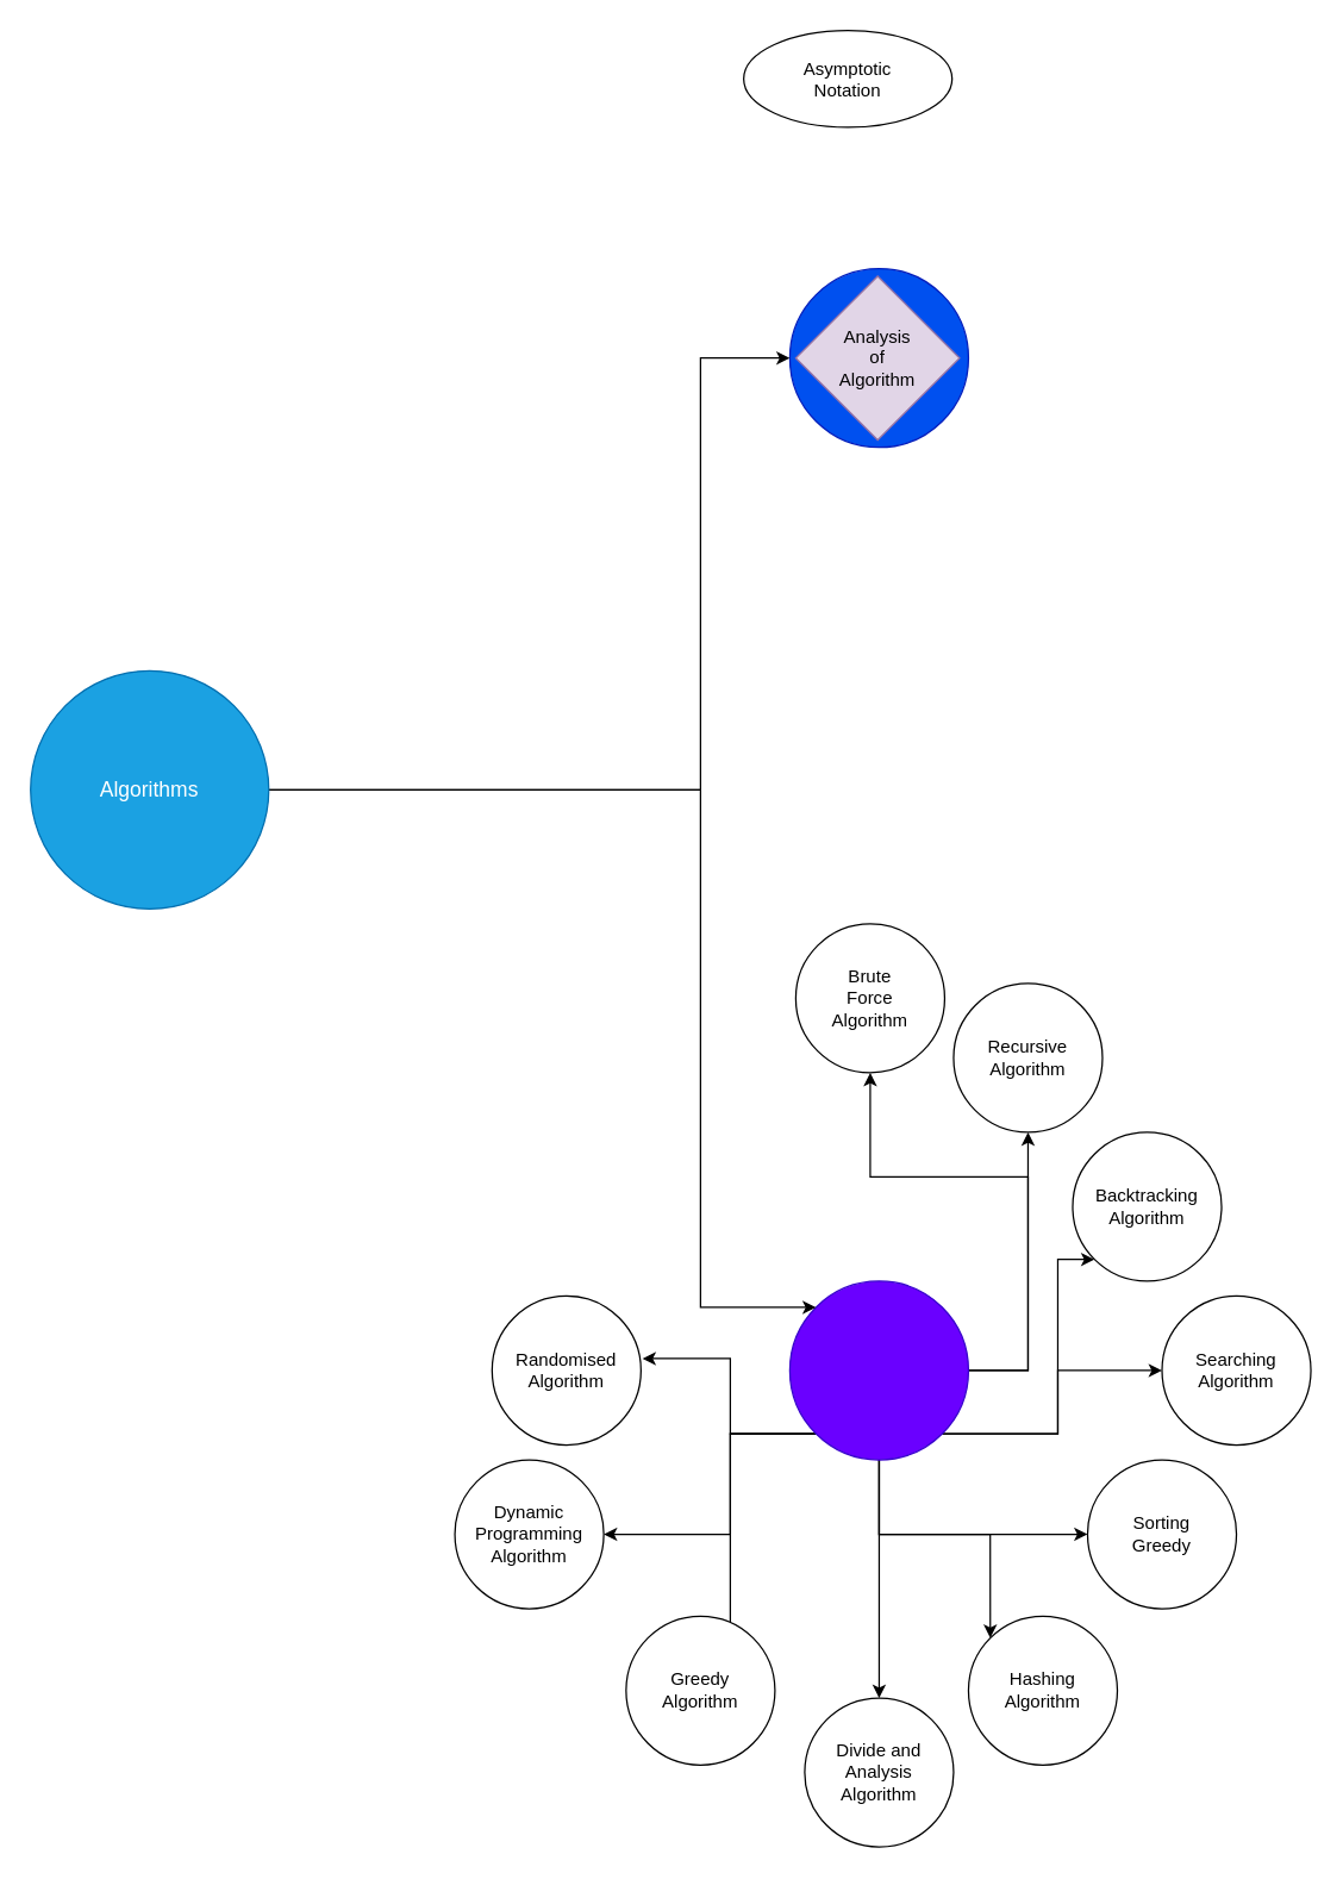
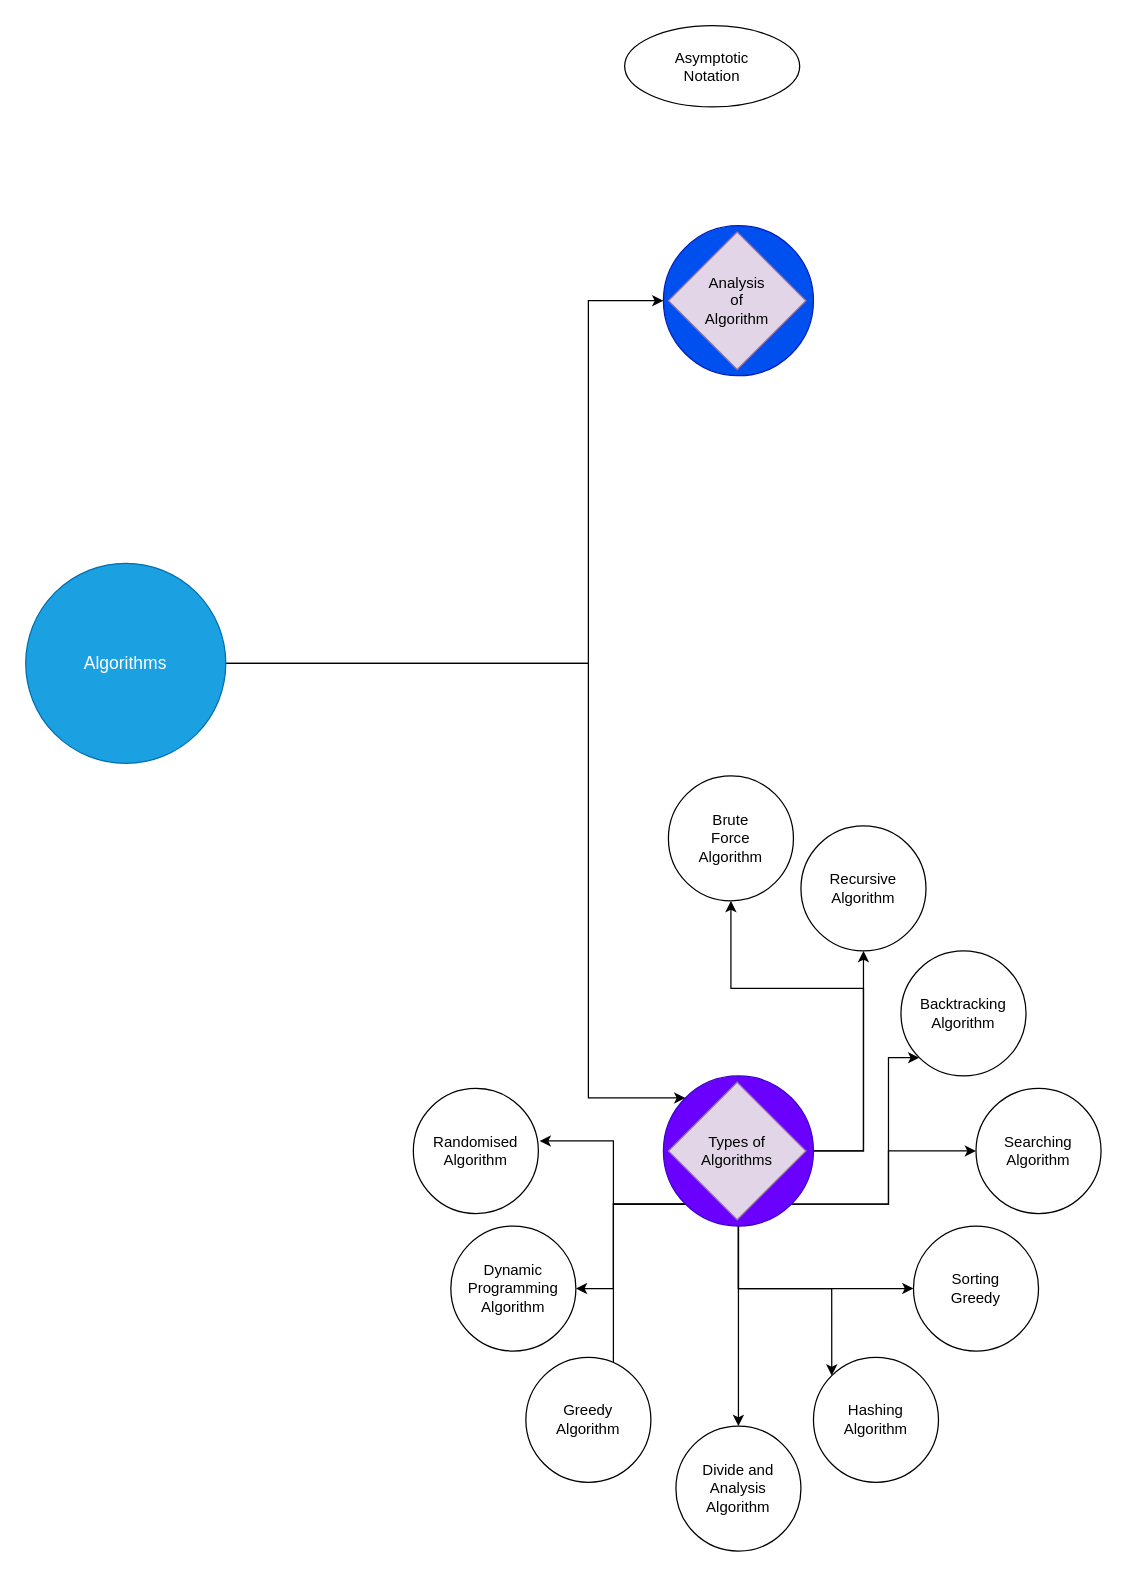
  <mxCell id="0" />
  <mxCell id="1" parent="0" />
  <mxCell id="2" style="edgeStyle=orthogonalEdgeStyle;rounded=0;orthogonalLoop=1;jettySize=auto;html=1;exitX=0;exitY=1;exitDx=0;exitDy=0;entryX=1.01;entryY=0.42;entryDx=0;entryDy=0;entryPerimeter=0;" edge="1" parent="1" source="12" target="22"><mxGeometry relative="1" as="geometry"><Array as="points"><mxPoint x="490" y="962" /><mxPoint x="490" y="912" /></Array></mxGeometry></mxCell>
  <mxCell id="3" style="edgeStyle=orthogonalEdgeStyle;rounded=0;orthogonalLoop=1;jettySize=auto;html=1;exitX=0;exitY=1;exitDx=0;exitDy=0;entryX=1;entryY=0.5;entryDx=0;entryDy=0;" edge="1" parent="1" source="12" target="21"><mxGeometry relative="1" as="geometry"><Array as="points"><mxPoint x="490" y="962" /><mxPoint x="490" y="1030" /></Array></mxGeometry></mxCell>
  <mxCell id="4" style="edgeStyle=orthogonalEdgeStyle;rounded=0;orthogonalLoop=1;jettySize=auto;html=1;exitX=0;exitY=1;exitDx=0;exitDy=0;entryX=1;entryY=0;entryDx=0;entryDy=0;" edge="1" parent="1" source="12" target="20"><mxGeometry relative="1" as="geometry"><Array as="points"><mxPoint x="490" y="962" /><mxPoint x="490" y="1100" /></Array></mxGeometry></mxCell>
  <mxCell id="5" style="edgeStyle=orthogonalEdgeStyle;rounded=0;orthogonalLoop=1;jettySize=auto;html=1;exitX=0.5;exitY=1;exitDx=0;exitDy=0;entryX=0.5;entryY=0;entryDx=0;entryDy=0;" edge="1" parent="1" source="12" target="19"><mxGeometry relative="1" as="geometry" /></mxCell>
  <mxCell id="6" style="edgeStyle=orthogonalEdgeStyle;rounded=0;orthogonalLoop=1;jettySize=auto;html=1;exitX=0.5;exitY=1;exitDx=0;exitDy=0;entryX=0;entryY=0;entryDx=0;entryDy=0;" edge="1" parent="1" source="12" target="18"><mxGeometry relative="1" as="geometry"><Array as="points"><mxPoint x="590" y="1030" /><mxPoint x="665" y="1030" /></Array></mxGeometry></mxCell>
  <mxCell id="7" style="edgeStyle=orthogonalEdgeStyle;rounded=0;orthogonalLoop=1;jettySize=auto;html=1;exitX=0.5;exitY=1;exitDx=0;exitDy=0;entryX=0;entryY=0.5;entryDx=0;entryDy=0;" edge="1" parent="1" source="12" target="17"><mxGeometry relative="1" as="geometry"><Array as="points"><mxPoint x="590" y="1030" /></Array></mxGeometry></mxCell>
  <mxCell id="8" style="edgeStyle=orthogonalEdgeStyle;rounded=0;orthogonalLoop=1;jettySize=auto;html=1;exitX=1;exitY=1;exitDx=0;exitDy=0;entryX=0;entryY=0.5;entryDx=0;entryDy=0;" edge="1" parent="1" source="12" target="16"><mxGeometry relative="1" as="geometry"><Array as="points"><mxPoint x="710" y="962" /><mxPoint x="710" y="920" /></Array></mxGeometry></mxCell>
  <mxCell id="9" style="edgeStyle=orthogonalEdgeStyle;rounded=0;orthogonalLoop=1;jettySize=auto;html=1;exitX=1;exitY=1;exitDx=0;exitDy=0;entryX=0;entryY=1;entryDx=0;entryDy=0;" edge="1" parent="1" source="12" target="15"><mxGeometry relative="1" as="geometry"><Array as="points"><mxPoint x="710" y="962" /><mxPoint x="710" y="845" /></Array></mxGeometry></mxCell>
  <mxCell id="10" style="edgeStyle=orthogonalEdgeStyle;rounded=0;orthogonalLoop=1;jettySize=auto;html=1;exitX=1;exitY=0.5;exitDx=0;exitDy=0;entryX=0.5;entryY=1;entryDx=0;entryDy=0;" edge="1" parent="1" source="12" target="14"><mxGeometry relative="1" as="geometry" /></mxCell>
  <mxCell id="11" style="edgeStyle=orthogonalEdgeStyle;rounded=0;orthogonalLoop=1;jettySize=auto;html=1;exitX=1;exitY=0.5;exitDx=0;exitDy=0;" edge="1" parent="1" source="12" target="13"><mxGeometry relative="1" as="geometry"><Array as="points"><mxPoint x="690" y="920" /><mxPoint x="690" y="790" /><mxPoint x="584" y="790" /></Array></mxGeometry></mxCell>
  <mxCell id="12" value="" style="ellipse;whiteSpace=wrap;html=1;aspect=fixed;fillColor=#6a00ff;fontColor=#ffffff;strokeColor=#3700CC;" parent="1" vertex="1"><mxGeometry x="530" y="860" width="120" height="120" as="geometry" /></mxCell>
  <mxCell id="13" value="Brute&lt;br&gt;Force&lt;br&gt;Algorithm" style="ellipse;whiteSpace=wrap;html=1;aspect=fixed;" vertex="1" parent="1"><mxGeometry x="534" y="620" width="100" height="100" as="geometry" /></mxCell>
  <mxCell id="14" value="Recursive&lt;br&gt;Algorithm" style="ellipse;whiteSpace=wrap;html=1;aspect=fixed;" vertex="1" parent="1"><mxGeometry x="640" y="660" width="100" height="100" as="geometry" /></mxCell>
  <mxCell id="15" value="Backtracking&lt;br&gt;Algorithm" style="ellipse;whiteSpace=wrap;html=1;aspect=fixed;" vertex="1" parent="1"><mxGeometry x="720" y="760" width="100" height="100" as="geometry" /></mxCell>
  <mxCell id="16" value="Searching&lt;br&gt;Algorithm" style="ellipse;whiteSpace=wrap;html=1;aspect=fixed;" vertex="1" parent="1"><mxGeometry x="780" y="870" width="100" height="100" as="geometry" /></mxCell>
  <mxCell id="17" value="Sorting&lt;br&gt;Greedy" style="ellipse;whiteSpace=wrap;html=1;aspect=fixed;" vertex="1" parent="1"><mxGeometry x="730" y="980" width="100" height="100" as="geometry" /></mxCell>
  <mxCell id="18" value="Hashing&lt;br&gt;Algorithm" style="ellipse;whiteSpace=wrap;html=1;aspect=fixed;" vertex="1" parent="1"><mxGeometry x="650" y="1085" width="100" height="100" as="geometry" /></mxCell>
  <mxCell id="19" value="Divide and&lt;br&gt;Analysis&lt;br&gt;Algorithm" style="ellipse;whiteSpace=wrap;html=1;aspect=fixed;" vertex="1" parent="1"><mxGeometry x="540" y="1140" width="100" height="100" as="geometry" /></mxCell>
  <mxCell id="20" value="Greedy&lt;br&gt;Algorithm" style="ellipse;whiteSpace=wrap;html=1;aspect=fixed;" vertex="1" parent="1"><mxGeometry x="420" y="1085" width="100" height="100" as="geometry" /></mxCell>
- <mxCell id="21" value="Dynamic&lt;br&gt;Programming&lt;br&gt;Algorithm" style="ellipse;whiteSpace=wrap;html=1;aspect=fixed;" vertex="1" parent="1"><mxGeometry x="305" y="980" width="100" height="100" as="geometry" /></mxCell>
+ <mxCell id="21" value="Dynamic&lt;br&gt;Programming&lt;br&gt;Algorithm" style="ellipse;whiteSpace=wrap;html=1;aspect=fixed;" vertex="1" parent="1"><mxGeometry x="360" y="980" width="100" height="100" as="geometry" /></mxCell>
  <mxCell id="22" value="Randomised&lt;br&gt;Algorithm" style="ellipse;whiteSpace=wrap;html=1;aspect=fixed;" vertex="1" parent="1"><mxGeometry x="330" y="870" width="100" height="100" as="geometry" /></mxCell>
+ <mxCell id="23" value="Types of&lt;br&gt;Algorithms" style="rhombus;whiteSpace=wrap;html=1;fillColor=#e1d5e7;strokeColor=#9673a6;" vertex="1" parent="1"><mxGeometry x="534" y="865" width="110" height="110" as="geometry" /></mxCell>
  <mxCell id="24" value="" style="ellipse;whiteSpace=wrap;html=1;aspect=fixed;fillColor=#0050ef;fontColor=#ffffff;strokeColor=#001DBC;" vertex="1" parent="1"><mxGeometry x="530" y="180" width="120" height="120" as="geometry" /></mxCell>
  <mxCell id="25" value="Analysis&lt;br&gt;of&lt;br&gt;Algorithm" style="rhombus;whiteSpace=wrap;html=1;fillColor=#e1d5e7;strokeColor=#9673a6;" vertex="1" parent="1"><mxGeometry x="534" y="185" width="110" height="110" as="geometry" /></mxCell>
  <mxCell id="26" value="Asymptotic&lt;br&gt;Notation" style="ellipse;whiteSpace=wrap;html=1;aspect=fixed;" vertex="1" parent="1"><mxGeometry x="499" y="20" width="140" height="65" as="geometry" /></mxCell>
  <mxCell id="27" style="edgeStyle=orthogonalEdgeStyle;rounded=0;orthogonalLoop=1;jettySize=auto;html=1;exitX=1;exitY=0.5;exitDx=0;exitDy=0;entryX=0;entryY=0;entryDx=0;entryDy=0;" edge="1" parent="1" source="29" target="12"><mxGeometry relative="1" as="geometry"><Array as="points"><mxPoint x="470" y="530" /><mxPoint x="470" y="878" /></Array></mxGeometry></mxCell>
  <mxCell id="28" style="edgeStyle=orthogonalEdgeStyle;rounded=0;orthogonalLoop=1;jettySize=auto;html=1;exitX=1;exitY=0.5;exitDx=0;exitDy=0;entryX=0;entryY=0.5;entryDx=0;entryDy=0;" edge="1" parent="1" source="29" target="24"><mxGeometry relative="1" as="geometry"><Array as="points"><mxPoint x="470" y="530" /><mxPoint x="470" y="240" /></Array></mxGeometry></mxCell>
  <mxCell id="29" value="&lt;font style=&quot;font-size: 14px;&quot;&gt;Algorithms&lt;/font&gt;" style="ellipse;whiteSpace=wrap;html=1;aspect=fixed;fillColor=#1ba1e2;fontColor=#ffffff;strokeColor=#006EAF;" vertex="1" parent="1"><mxGeometry x="20" y="450" width="160" height="160" as="geometry" /></mxCell>
